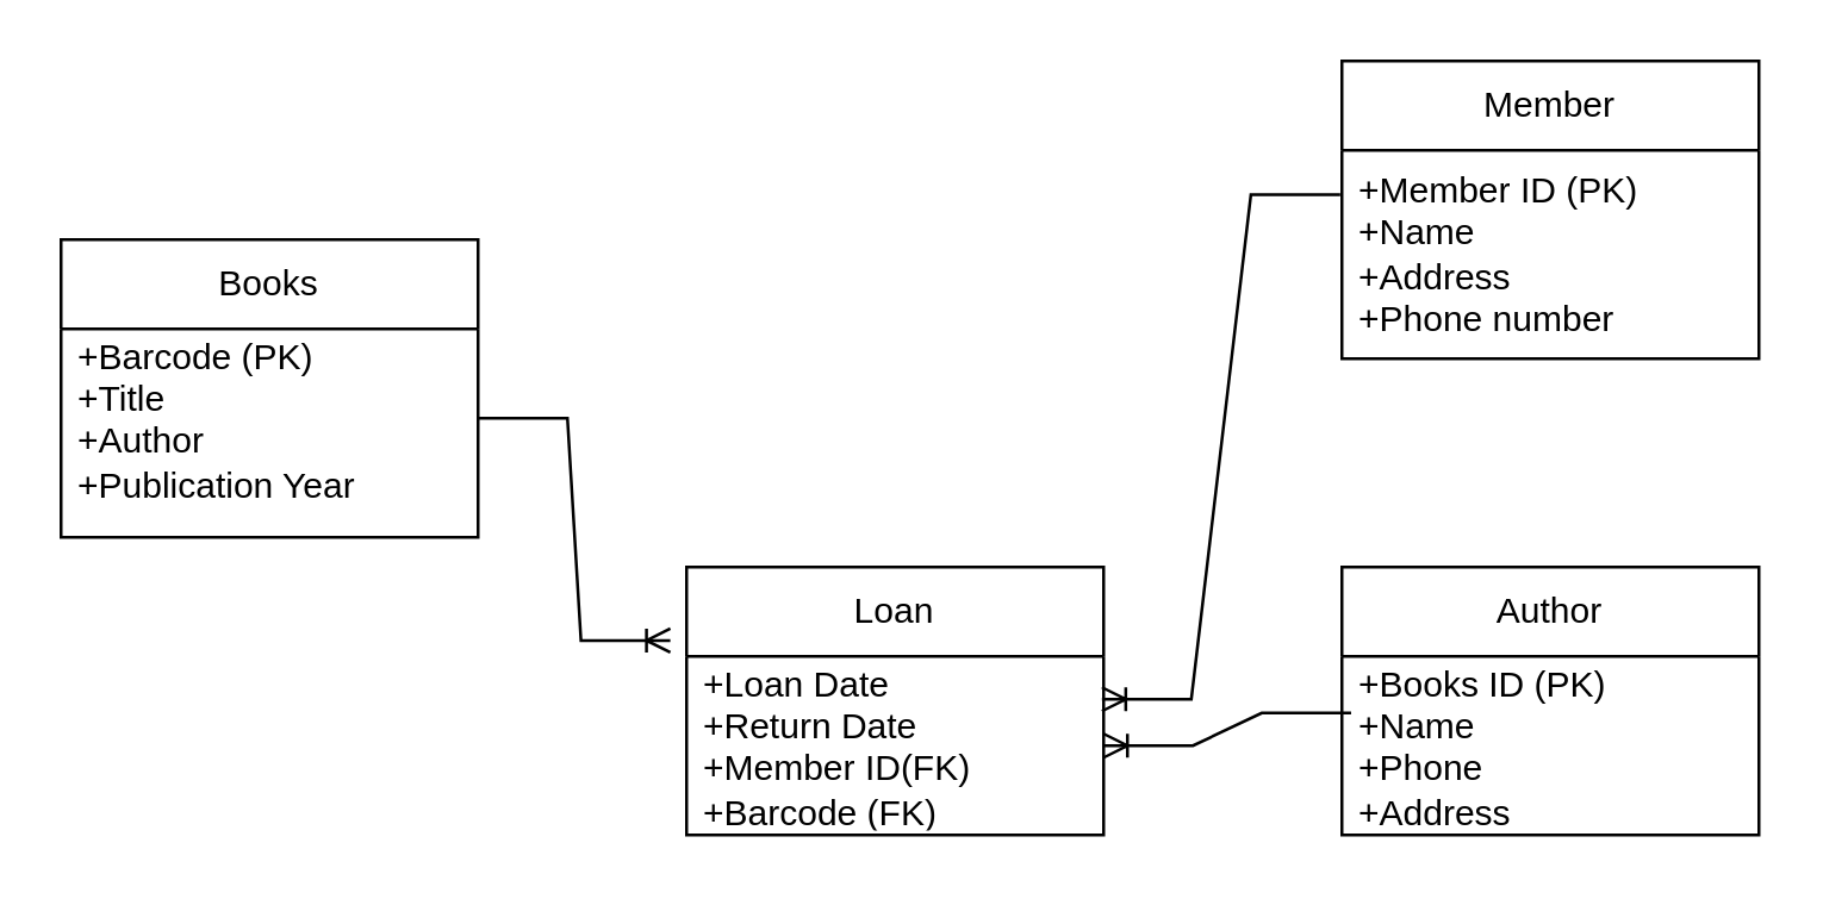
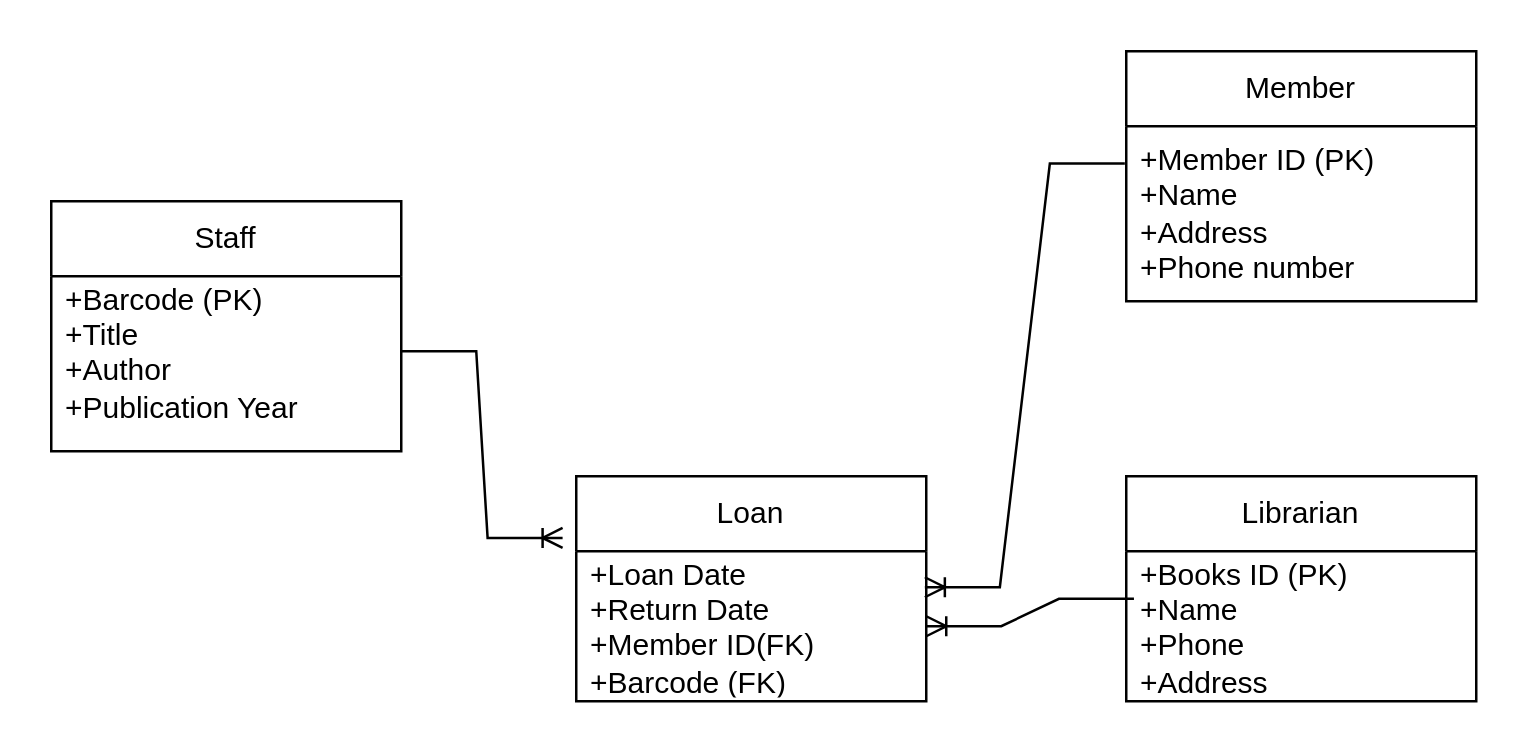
  <mxCell id="0" />
  <mxCell id="1" parent="0" />
  <mxCell id="2" value="Member" style="swimlane;fontStyle=0;childLayout=stackLayout;horizontal=1;startSize=30;horizontalStack=0;resizeParent=1;resizeParentMax=0;resizeLast=0;collapsible=1;marginBottom=0;whiteSpace=wrap;html=1;" vertex="1" parent="1"><mxGeometry x="450" y="20" width="140" height="100" as="geometry" /></mxCell>
  <mxCell id="3" value="+Member ID (PK)&lt;div&gt;+Name&amp;nbsp;&lt;/div&gt;&lt;div&gt;+Address&lt;/div&gt;&lt;div&gt;+Phone number&lt;/div&gt;" style="text;strokeColor=none;fillColor=none;align=left;verticalAlign=middle;spacingLeft=4;spacingRight=4;overflow=hidden;points=[[0,0.5],[1,0.5]];portConstraint=eastwest;rotatable=0;whiteSpace=wrap;html=1;" vertex="1" parent="2"><mxGeometry y="30" width="140" height="70" as="geometry" /></mxCell>
- <mxCell id="4" value="Author" style="swimlane;fontStyle=0;childLayout=stackLayout;horizontal=1;startSize=30;horizontalStack=0;resizeParent=1;resizeParentMax=0;resizeLast=0;collapsible=1;marginBottom=0;whiteSpace=wrap;html=1;" vertex="1" parent="1"><mxGeometry x="450" y="190" width="140" height="90" as="geometry" /></mxCell>
+ <mxCell id="4" value="Librarian" style="swimlane;fontStyle=0;childLayout=stackLayout;horizontal=1;startSize=30;horizontalStack=0;resizeParent=1;resizeParentMax=0;resizeLast=0;collapsible=1;marginBottom=0;whiteSpace=wrap;html=1;" vertex="1" parent="1"><mxGeometry x="450" y="190" width="140" height="90" as="geometry" /></mxCell>
  <mxCell id="5" value="+Books ID (PK)&lt;div&gt;+Name&lt;/div&gt;&lt;div&gt;+Phone&lt;/div&gt;&lt;div&gt;+Address&lt;/div&gt;" style="text;strokeColor=none;fillColor=none;align=left;verticalAlign=middle;spacingLeft=4;spacingRight=4;overflow=hidden;points=[[0,0.5],[1,0.5]];portConstraint=eastwest;rotatable=0;whiteSpace=wrap;html=1;" vertex="1" parent="4"><mxGeometry y="30" width="140" height="60" as="geometry" /></mxCell>
- <mxCell id="6" value="Books" style="swimlane;fontStyle=0;childLayout=stackLayout;horizontal=1;startSize=30;horizontalStack=0;resizeParent=1;resizeParentMax=0;resizeLast=0;collapsible=1;marginBottom=0;whiteSpace=wrap;html=1;" vertex="1" parent="1"><mxGeometry x="20" y="80" width="140" height="100" as="geometry" /></mxCell>
+ <mxCell id="6" value="Staff" style="swimlane;fontStyle=0;childLayout=stackLayout;horizontal=1;startSize=30;horizontalStack=0;resizeParent=1;resizeParentMax=0;resizeLast=0;collapsible=1;marginBottom=0;whiteSpace=wrap;html=1;" vertex="1" parent="1"><mxGeometry x="20" y="80" width="140" height="100" as="geometry" /></mxCell>
  <mxCell id="7" value="&lt;span style=&quot;background-color: initial;&quot;&gt;+Barcode (PK)&lt;/span&gt;&lt;div&gt;&lt;div&gt;+Title&lt;/div&gt;&lt;div&gt;+Author&lt;/div&gt;&lt;div&gt;+Publication Year&lt;br&gt;&lt;div&gt;&lt;span style=&quot;background-color: initial;&quot;&gt;&lt;br&gt;&lt;/span&gt;&lt;/div&gt;&lt;/div&gt;&lt;/div&gt;" style="text;strokeColor=none;fillColor=none;align=left;verticalAlign=middle;spacingLeft=4;spacingRight=4;overflow=hidden;points=[[0,0.5],[1,0.5]];portConstraint=eastwest;rotatable=0;whiteSpace=wrap;html=1;" vertex="1" parent="6"><mxGeometry y="30" width="140" height="70" as="geometry" /></mxCell>
  <mxCell id="8" value="Loan" style="swimlane;fontStyle=0;childLayout=stackLayout;horizontal=1;startSize=30;horizontalStack=0;resizeParent=1;resizeParentMax=0;resizeLast=0;collapsible=1;marginBottom=0;whiteSpace=wrap;html=1;" vertex="1" parent="1"><mxGeometry x="230" y="190" width="140" height="90" as="geometry" /></mxCell>
  <mxCell id="9" value="+Loan Date&lt;div&gt;+Return Date&lt;/div&gt;&lt;div&gt;+Member ID(FK)&lt;/div&gt;&lt;div&gt;+Barcode (FK)&lt;/div&gt;&lt;div&gt;+Staff ID (FK)&lt;/div&gt;&lt;div&gt;&lt;br&gt;&lt;/div&gt;" style="text;strokeColor=none;fillColor=none;align=left;verticalAlign=middle;spacingLeft=4;spacingRight=4;overflow=hidden;points=[[0,0.5],[1,0.5]];portConstraint=eastwest;rotatable=0;whiteSpace=wrap;html=1;" vertex="1" parent="8"><mxGeometry y="30" width="140" height="60" as="geometry" /></mxCell>
  <mxCell id="10" value="" style="edgeStyle=entityRelationEdgeStyle;fontSize=12;html=1;endArrow=ERoneToMany;rounded=0;entryX=0.996;entryY=0.24;entryDx=0;entryDy=0;entryPerimeter=0;exitX=-0.004;exitY=0.213;exitDx=0;exitDy=0;exitPerimeter=0;" edge="1" parent="1" source="3" target="9"><mxGeometry width="100" height="100" relative="1" as="geometry"><mxPoint x="440" y="80" as="sourcePoint" /><mxPoint x="500" y="140" as="targetPoint" /></mxGeometry></mxCell>
  <mxCell id="11" value="" style="edgeStyle=entityRelationEdgeStyle;fontSize=12;html=1;endArrow=ERoneToMany;rounded=0;entryX=-0.039;entryY=0.274;entryDx=0;entryDy=0;entryPerimeter=0;" edge="1" parent="1" target="8"><mxGeometry width="100" height="100" relative="1" as="geometry"><mxPoint x="160" y="140" as="sourcePoint" /><mxPoint x="170" y="240" as="targetPoint" /></mxGeometry></mxCell>
  <mxCell id="12" value="" style="edgeStyle=entityRelationEdgeStyle;fontSize=12;html=1;endArrow=ERoneToMany;rounded=0;exitX=0.022;exitY=0.317;exitDx=0;exitDy=0;exitPerimeter=0;" edge="1" parent="1" source="5" target="9"><mxGeometry width="100" height="100" relative="1" as="geometry"><mxPoint x="320" y="380" as="sourcePoint" /><mxPoint x="420" y="280" as="targetPoint" /></mxGeometry></mxCell>
